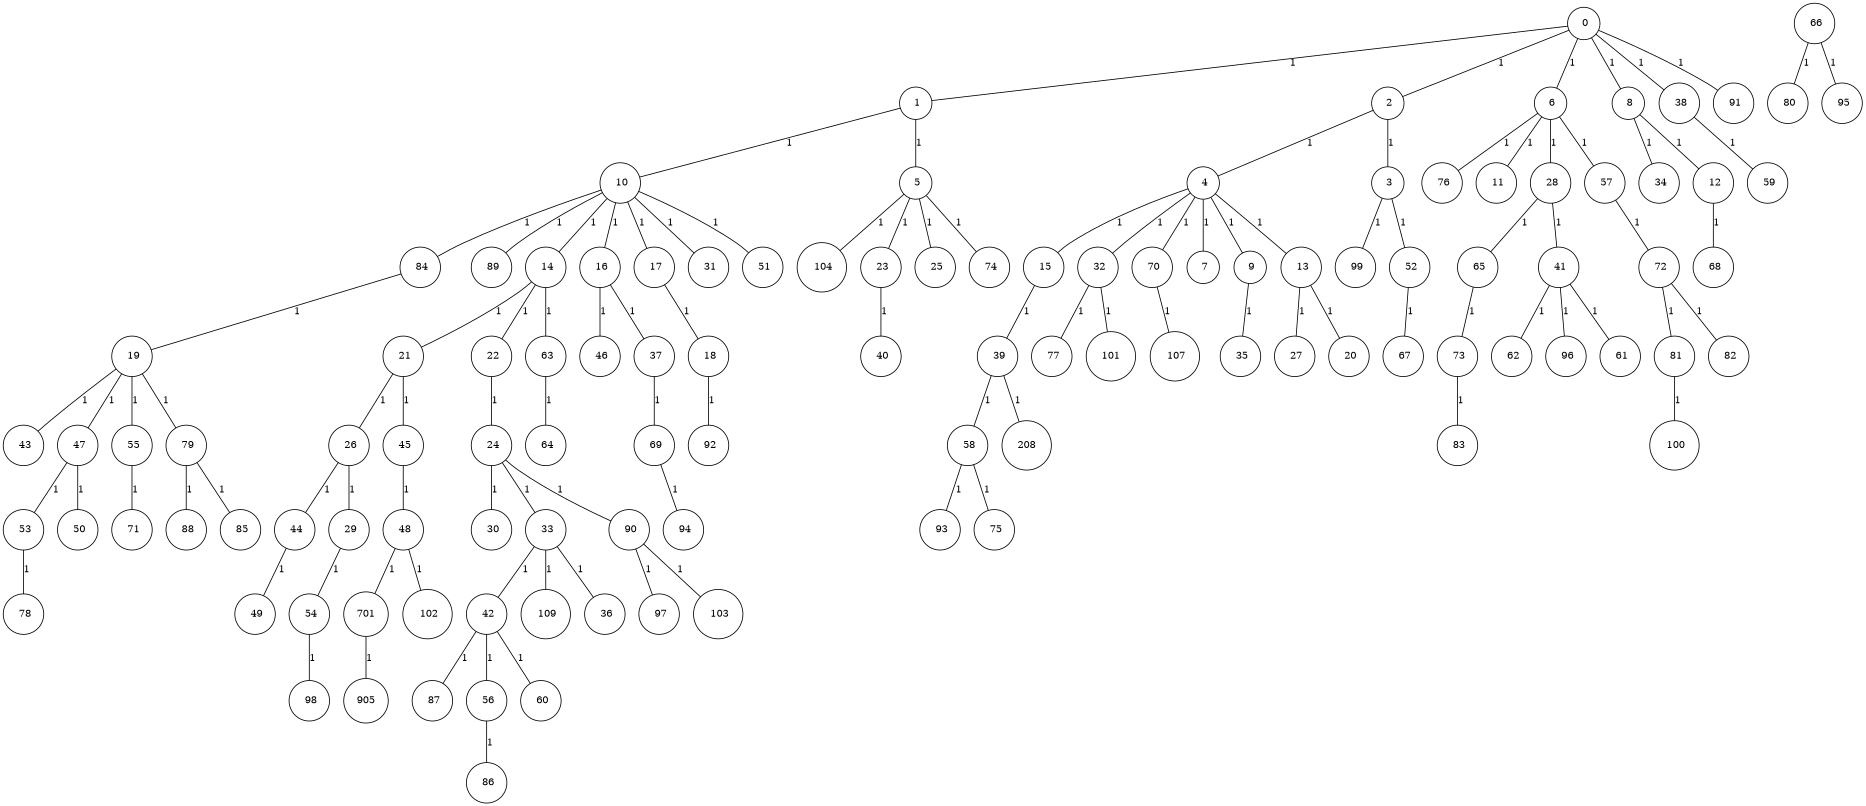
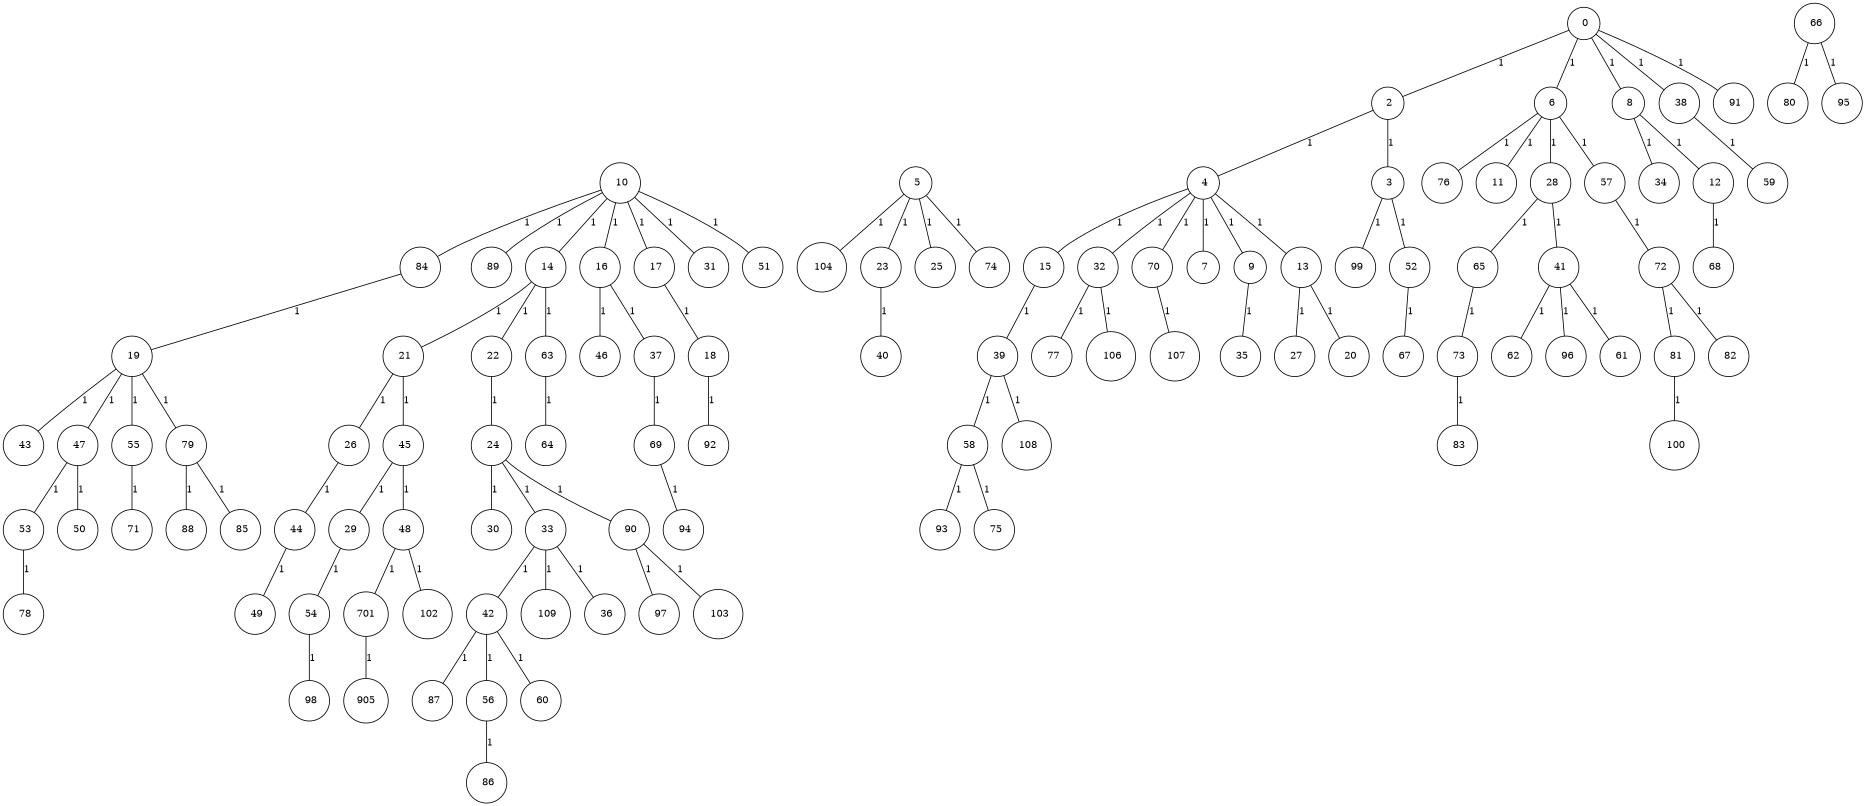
  graph {
    fixedsize="true;"
    node [color=black fontsize=12 hight=.12 shape=circle]
    edge [fontsize=12]
    n1 [label=" 0" width=.12]
-   n2 [label=" 1" width=.12]
    n3 [label=" 2" width=.12]
    n4 [label=" 6" width=.12]
    n5 [label=" 8" width=.12]
    n6 [label=" 38" width=.12]
    n7 [label=" 91" width=.12]
    n8 [label=" 5" width=.12]
    n9 [label=" 10" width=.12]
    n10 [label=" 3" width=.12]
    n11 [label=" 4" width=.12]
    n12 [label=" 11" width=.12]
    n13 [label=" 28" width=.12]
    n14 [label=" 57" width=.12]
    n15 [label=" 76" width=.12]
    n16 [label=" 12" width=.12]
    n17 [label=" 34" width=.12]
    n18 [label=" 59" width=.12]
    n19 [label=" 23" width=.12]
    n20 [label=" 25" width=.12]
    n21 [label=" 74" width=.12]
    n22 [label=" 104" width=.12]
    n23 [label=" 14" width=.12]
    n24 [label=" 16" width=.12]
    n25 [label=" 17" width=.12]
    n26 [label=" 31" width=.12]
    n27 [label=" 51" width=.12]
    n28 [label=" 84" width=.12]
    n29 [label=" 89" width=.12]
    n30 [label=" 19" width=.12]
    n31 [label=" 43" width=.12]
    n32 [label=" 47" width=.12]
    n33 [label=" 55" width=.12]
    n34 [label=" 79" width=.12]
    n35 [label=" 52" width=.12]
    n36 [label=" 99" width=.12]
    n37 [label=" 7" width=.12]
    n38 [label=" 9" width=.12]
    n39 [label=" 13" width=.12]
    n40 [label=" 15" width=.12]
    n41 [label=" 32" width=.12]
    n42 [label=" 70" width=.12]
    n43 [label=" 67" width=.12]
    n44 [label=" 35" width=.12]
    n45 [label=" 20" width=.12]
    n46 [label=" 27" width=.12]
    n47 [label=" 39" width=.12]
    n48 [label=" 77" width=.12]
-   n49 [label=101 width=.12]
+   n49 [label=" 106" width=.12]
    n50 [label=" 107" width=.12]
    n51 [label=" 40" width=.12]
    n52 [label=" 41" width=.12]
    n53 [label=" 65" width=.12]
    n54 [label=" 72" width=.12]
    n55 [label=" 68" width=.12]
    n56 [label=" 21" width=.12]
    n57 [label=" 22" width=.12]
    n58 [label=" 63" width=.12]
    n59 [label=" 37" width=.12]
    n60 [label=" 46" width=.12]
    n61 [label=" 18" width=.12]
    n62 [label=" 26" width=.12]
    n63 [label=" 45" width=.12]
    n64 [label=" 24" width=.12]
    n65 [label=" 64" width=.12]
    n66 [label=" 58" width=.12]
-   n67 [label=208 width=.12]
+   n67 [label=" 108" width=.12]
    n68 [label=" 69" width=.12]
    n69 [label=" 92" width=.12]
    n70 [label=" 50" width=.12]
    n71 [label=" 53" width=.12]
    n72 [label=" 71" width=.12]
    n73 [label=" 85" width=.12]
    n74 [label=" 88" width=.12]
    n75 [label=" 29" width=.12]
    n76 [label=" 44" width=.12]
    n77 [label=" 48" width=.12]
    n78 [label=" 30" width=.12]
    n79 [label=" 33" width=.12]
    n80 [label=" 90" width=.12]
    n81 [label=" 36" width=.12]
    n82 [label=" 42" width=.12]
    n83 [label=" 109" width=.12]
    n84 [label=" 97" width=.12]
    n85 [label=" 103" width=.12]
    n86 [label=" 54" width=.12]
    n87 [label=" 49" width=.12]
    n88 [label=" 61" width=.12]
    n89 [label=" 62" width=.12]
    n90 [label=" 96" width=.12]
    n91 [label=" 73" width=.12]
    n92 [label=" 98" width=.12]
    n93 [label=" 56" width=.12]
    n94 [label=" 60" width=.12]
    n95 [label=" 87" width=.12]
    n96 [label=" 94" width=.12]
    n97 [label=" 75" width=.12]
    n98 [label=" 93" width=.12]
    n99 [label=" 86" width=.12]
    n100 [label=701 width=.12]
    n101 [label=" 102" width=.12]
    n102 [label=" 78" width=.12]
    n103 [label=905 width=.12]
    n104 [label=" 66" width=.12]
    n105 [label=" 80" width=.12]
    n106 [label=" 95" width=.12]
    n107 [label=" 81" width=.12]
    n108 [label=" 82" width=.12]
    n109 [label=" 83" width=.12]
    n110 [label=" 100" width=.12]
-   n1 -- n2 [label=1]
    n1 -- n3 [label=1]
    n1 -- n4 [label=1]
    n1 -- n5 [label=1]
    n1 -- n6 [label=1]
    n1 -- n7 [label=1]
-   n2 -- n8 [label=1]
-   n2 -- n9 [label=1]
    n3 -- n10 [label=1]
    n3 -- n11 [label=1]
    n4 -- n12 [label=1]
    n4 -- n13 [label=1]
    n4 -- n14 [label=1]
    n4 -- n15 [label=1]
    n5 -- n16 [label=1]
    n5 -- n17 [label=1]
    n6 -- n18 [label=1]
    n8 -- n19 [label=1]
    n8 -- n20 [label=1]
    n8 -- n21 [label=1]
    n8 -- n22 [label=1]
    n9 -- n23 [label=1]
    n9 -- n24 [label=1]
    n9 -- n25 [label=1]
    n9 -- n26 [label=1]
    n9 -- n27 [label=1]
    n9 -- n28 [label=1]
    n9 -- n29 [label=1]
    n10 -- n35 [label=1]
    n10 -- n36 [label=1]
    n11 -- n37 [label=1]
    n11 -- n38 [label=1]
    n11 -- n39 [label=1]
    n11 -- n40 [label=1]
    n11 -- n41 [label=1]
    n11 -- n42 [label=1]
    n13 -- n52 [label=1]
    n13 -- n53 [label=1]
    n14 -- n54 [label=1]
    n16 -- n55 [label=1]
    n19 -- n51 [label=1]
    n23 -- n56 [label=1]
    n23 -- n57 [label=1]
    n23 -- n58 [label=1]
    n24 -- n59 [label=1]
    n24 -- n60 [label=1]
    n25 -- n61 [label=1]
    n28 -- n30 [label=1]
    n30 -- n31 [label=1]
    n30 -- n32 [label=1]
    n30 -- n33 [label=1]
    n30 -- n34 [label=1]
    n32 -- n70 [label=1]
    n32 -- n71 [label=1]
    n33 -- n72 [label=1]
    n34 -- n73 [label=1]
    n34 -- n74 [label=1]
    n35 -- n43 [label=1]
    n38 -- n44 [label=1]
    n39 -- n45 [label=1]
    n39 -- n46 [label=1]
    n40 -- n47 [label=1]
    n41 -- n48 [label=1]
    n41 -- n49 [label=1]
    n42 -- n50 [label=1]
    n47 -- n66 [label=1]
    n47 -- n67 [label=1]
    n52 -- n88 [label=1]
    n52 -- n89 [label=1]
    n52 -- n90 [label=1]
    n53 -- n91 [label=1]
    n54 -- n107 [label=1]
    n54 -- n108 [label=1]
    n56 -- n62 [label=1]
    n56 -- n63 [label=1]
    n57 -- n64 [label=1]
    n58 -- n65 [label=1]
    n59 -- n68 [label=1]
    n61 -- n69 [label=1]
-   n62 -- n75 [label=1]
+   n63 -- n75 [label=1]
    n62 -- n76 [label=1]
    n63 -- n77 [label=1]
    n64 -- n78 [label=1]
    n64 -- n79 [label=1]
    n64 -- n80 [label=1]
    n66 -- n97 [label=1]
    n66 -- n98 [label=1]
    n68 -- n96 [label=1]
    n71 -- n102 [label=1]
    n75 -- n86 [label=1]
    n76 -- n87 [label=1]
    n77 -- n100 [label=1]
    n77 -- n101 [label=1]
    n79 -- n81 [label=1]
    n79 -- n82 [label=1]
    n79 -- n83 [label=1]
    n80 -- n84 [label=1]
    n80 -- n85 [label=1]
    n82 -- n93 [label=1]
    n82 -- n94 [label=1]
    n82 -- n95 [label=1]
    n86 -- n92 [label=1]
    n91 -- n109 [label=1]
    n93 -- n99 [label=1]
    n100 -- n103 [label=1]
    n104 -- n105 [label=1]
    n104 -- n106 [label=1]
    n107 -- n110 [label=1]
  }
